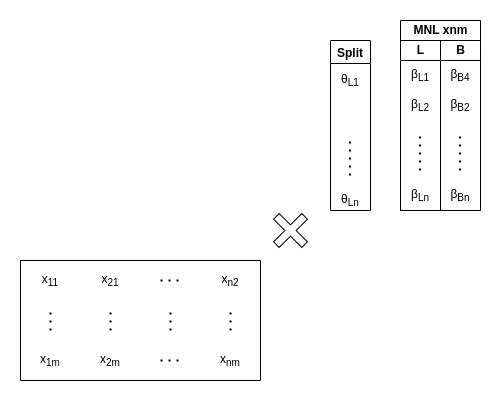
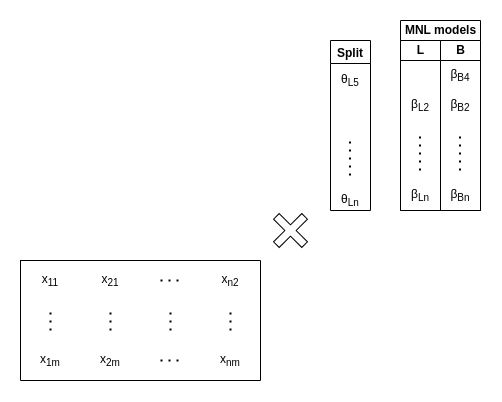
  <mxCell id="0" />
  <mxCell id="1" parent="0" />
- <mxCell id="2" value="MNL xnm" style="swimlane;childLayout=stackLayout;resizeParent=1;resizeParentMax=0;startSize=20;html=1;" vertex="1" parent="1"><mxGeometry x="400" y="20" width="80" height="190" as="geometry"><mxRectangle x="600" y="160" width="110" height="30" as="alternateBounds" /></mxGeometry></mxCell>
+ <mxCell id="2" value="MNL models" style="swimlane;childLayout=stackLayout;resizeParent=1;resizeParentMax=0;startSize=20;html=1;" vertex="1" parent="1"><mxGeometry x="400" y="20" width="80" height="190" as="geometry"><mxRectangle x="600" y="160" width="110" height="30" as="alternateBounds" /></mxGeometry></mxCell>
  <mxCell id="3" value="L" style="swimlane;startSize=20;html=1;" vertex="1" parent="2"><mxGeometry y="20" width="40" height="170" as="geometry" /></mxCell>
- <mxCell id="4" value="β&lt;sub&gt;L1&lt;/sub&gt;" style="text;html=1;strokeColor=none;fillColor=none;align=center;verticalAlign=middle;whiteSpace=wrap;rounded=0;" vertex="1" parent="3"><mxGeometry y="20" width="40" height="30" as="geometry" /></mxCell>
  <mxCell id="5" value="" style="endArrow=none;dashed=1;html=1;dashPattern=1 3;strokeWidth=2;rounded=0;" edge="1" parent="3"><mxGeometry width="50" height="50" relative="1" as="geometry"><mxPoint x="19.5" y="130" as="sourcePoint" /><mxPoint x="19.5" y="90" as="targetPoint" /></mxGeometry></mxCell>
  <mxCell id="6" value="B" style="swimlane;startSize=20;html=1;" vertex="1" parent="2"><mxGeometry x="40" y="20" width="40" height="170" as="geometry" /></mxCell>
  <mxCell id="7" value="β&lt;sub&gt;B4&lt;/sub&gt;" style="text;html=1;strokeColor=none;fillColor=none;align=center;verticalAlign=middle;whiteSpace=wrap;rounded=0;" vertex="1" parent="6"><mxGeometry y="20" width="40" height="30" as="geometry" /></mxCell>
  <mxCell id="8" value="β&lt;sub&gt;L2&lt;/sub&gt;" style="text;html=1;strokeColor=none;fillColor=none;align=center;verticalAlign=middle;whiteSpace=wrap;rounded=0;" vertex="1" parent="6"><mxGeometry x="-40" y="50" width="40" height="30" as="geometry" /></mxCell>
  <mxCell id="9" value="β&lt;sub&gt;B2&lt;/sub&gt;" style="text;html=1;strokeColor=none;fillColor=none;align=center;verticalAlign=middle;whiteSpace=wrap;rounded=0;" vertex="1" parent="6"><mxGeometry y="50" width="40" height="30" as="geometry" /></mxCell>
  <mxCell id="10" value="" style="endArrow=none;dashed=1;html=1;dashPattern=1 3;strokeWidth=2;rounded=0;" edge="1" parent="6"><mxGeometry width="50" height="50" relative="1" as="geometry"><mxPoint x="19.5" y="130" as="sourcePoint" /><mxPoint x="19.5" y="90" as="targetPoint" /></mxGeometry></mxCell>
  <mxCell id="11" value="β&lt;sub&gt;Bn&lt;/sub&gt;" style="text;html=1;strokeColor=none;fillColor=none;align=center;verticalAlign=middle;whiteSpace=wrap;rounded=0;" vertex="1" parent="6"><mxGeometry y="140" width="40" height="30" as="geometry" /></mxCell>
  <mxCell id="12" value="β&lt;sub&gt;Ln&lt;/sub&gt;" style="text;html=1;strokeColor=none;fillColor=none;align=center;verticalAlign=middle;whiteSpace=wrap;rounded=0;" vertex="1" parent="6"><mxGeometry x="-40" y="140" width="40" height="30" as="geometry" /></mxCell>
  <mxCell id="13" value="" style="shape=cross;whiteSpace=wrap;html=1;rotation=45;" vertex="1" parent="1"><mxGeometry x="270" y="210" width="40" height="40" as="geometry" /></mxCell>
  <mxCell id="14" value="" style="shape=table;html=1;whiteSpace=wrap;startSize=0;container=1;collapsible=0;childLayout=tableLayout;columnLines=0;rowLines=0;fontSize=16;strokeColor=default;" vertex="1" parent="1"><mxGeometry x="20" y="260" width="240" height="120" as="geometry" /></mxCell>
  <mxCell id="15" value="" style="shape=tableRow;horizontal=0;startSize=0;swimlaneHead=0;swimlaneBody=0;top=0;left=0;bottom=0;right=0;collapsible=0;dropTarget=0;fillColor=none;points=[[0,0.5],[1,0.5]];portConstraint=eastwest;fontSize=16;strokeColor=inherit;" vertex="1" parent="14"><mxGeometry width="240" height="40" as="geometry" /></mxCell>
  <mxCell id="16" value="x&lt;sub&gt;11&lt;/sub&gt;" style="shape=partialRectangle;html=1;whiteSpace=wrap;connectable=0;fillColor=none;top=0;left=0;bottom=0;right=0;overflow=hidden;fontSize=12;strokeColor=inherit;" vertex="1" parent="15"><mxGeometry width="60" height="40" as="geometry"><mxRectangle width="60" height="40" as="alternateBounds" /></mxGeometry></mxCell>
  <mxCell id="17" value="x&lt;sub&gt;21&lt;/sub&gt;" style="shape=partialRectangle;html=1;whiteSpace=wrap;connectable=0;fillColor=none;top=0;left=0;bottom=0;right=0;overflow=hidden;fontSize=12;strokeColor=inherit;" vertex="1" parent="15"><mxGeometry x="60" width="60" height="40" as="geometry"><mxRectangle width="60" height="40" as="alternateBounds" /></mxGeometry></mxCell>
  <mxCell id="18" value="" style="shape=partialRectangle;html=1;whiteSpace=wrap;connectable=0;fillColor=none;top=0;left=0;bottom=0;right=0;overflow=hidden;fontSize=12;strokeColor=inherit;" vertex="1" parent="15"><mxGeometry x="120" width="60" height="40" as="geometry"><mxRectangle width="60" height="40" as="alternateBounds" /></mxGeometry></mxCell>
  <mxCell id="19" value="x&lt;sub&gt;n2&lt;/sub&gt;" style="shape=partialRectangle;html=1;whiteSpace=wrap;connectable=0;fillColor=none;top=0;left=0;bottom=0;right=0;overflow=hidden;fontSize=12;strokeColor=inherit;" vertex="1" parent="15"><mxGeometry x="180" width="60" height="40" as="geometry"><mxRectangle width="60" height="40" as="alternateBounds" /></mxGeometry></mxCell>
  <mxCell id="20" value="" style="shape=tableRow;horizontal=0;startSize=0;swimlaneHead=0;swimlaneBody=0;top=0;left=0;bottom=0;right=0;collapsible=0;dropTarget=0;fillColor=none;points=[[0,0.5],[1,0.5]];portConstraint=eastwest;fontSize=16;strokeColor=inherit;" vertex="1" parent="14"><mxGeometry y="40" width="240" height="40" as="geometry" /></mxCell>
  <mxCell id="21" style="shape=partialRectangle;html=1;whiteSpace=wrap;connectable=0;fillColor=none;top=0;left=0;bottom=0;right=0;overflow=hidden;fontSize=12;strokeColor=inherit;" vertex="1" parent="20"><mxGeometry width="60" height="40" as="geometry"><mxRectangle width="60" height="40" as="alternateBounds" /></mxGeometry></mxCell>
  <mxCell id="22" value="" style="shape=partialRectangle;html=1;whiteSpace=wrap;connectable=0;fillColor=none;top=0;left=0;bottom=0;right=0;overflow=hidden;fontSize=12;strokeColor=inherit;" vertex="1" parent="20"><mxGeometry x="60" width="60" height="40" as="geometry"><mxRectangle width="60" height="40" as="alternateBounds" /></mxGeometry></mxCell>
  <mxCell id="23" value="" style="shape=partialRectangle;html=1;whiteSpace=wrap;connectable=0;fillColor=none;top=0;left=0;bottom=0;right=0;overflow=hidden;fontSize=12;strokeColor=inherit;" vertex="1" parent="20"><mxGeometry x="120" width="60" height="40" as="geometry"><mxRectangle width="60" height="40" as="alternateBounds" /></mxGeometry></mxCell>
  <mxCell id="24" value="" style="shape=partialRectangle;html=1;whiteSpace=wrap;connectable=0;fillColor=none;top=0;left=0;bottom=0;right=0;overflow=hidden;fontSize=12;strokeColor=inherit;" vertex="1" parent="20"><mxGeometry x="180" width="60" height="40" as="geometry"><mxRectangle width="60" height="40" as="alternateBounds" /></mxGeometry></mxCell>
  <mxCell id="25" value="" style="shape=tableRow;horizontal=0;startSize=0;swimlaneHead=0;swimlaneBody=0;top=0;left=0;bottom=0;right=0;collapsible=0;dropTarget=0;fillColor=none;points=[[0,0.5],[1,0.5]];portConstraint=eastwest;fontSize=16;strokeColor=inherit;" vertex="1" parent="14"><mxGeometry y="80" width="240" height="40" as="geometry" /></mxCell>
  <mxCell id="26" style="shape=partialRectangle;html=1;whiteSpace=wrap;connectable=0;fillColor=none;top=0;left=0;bottom=0;right=0;overflow=hidden;fontSize=12;strokeColor=inherit;" vertex="1" parent="25"><mxGeometry width="60" height="40" as="geometry"><mxRectangle width="60" height="40" as="alternateBounds" /></mxGeometry></mxCell>
  <mxCell id="27" value="" style="shape=partialRectangle;html=1;whiteSpace=wrap;connectable=0;fillColor=none;top=0;left=0;bottom=0;right=0;overflow=hidden;fontSize=12;strokeColor=inherit;" vertex="1" parent="25"><mxGeometry x="60" width="60" height="40" as="geometry"><mxRectangle width="60" height="40" as="alternateBounds" /></mxGeometry></mxCell>
  <mxCell id="28" value="" style="shape=partialRectangle;html=1;whiteSpace=wrap;connectable=0;fillColor=none;top=0;left=0;bottom=0;right=0;overflow=hidden;fontSize=12;strokeColor=inherit;" vertex="1" parent="25"><mxGeometry x="120" width="60" height="40" as="geometry"><mxRectangle width="60" height="40" as="alternateBounds" /></mxGeometry></mxCell>
  <mxCell id="29" value="" style="shape=partialRectangle;html=1;whiteSpace=wrap;connectable=0;fillColor=none;top=0;left=0;bottom=0;right=0;overflow=hidden;fontSize=12;strokeColor=inherit;" vertex="1" parent="25"><mxGeometry x="180" width="60" height="40" as="geometry"><mxRectangle width="60" height="40" as="alternateBounds" /></mxGeometry></mxCell>
  <mxCell id="30" value="" style="endArrow=none;dashed=1;html=1;dashPattern=1 3;strokeWidth=2;rounded=0;" edge="1" parent="1"><mxGeometry width="50" height="50" relative="1" as="geometry"><mxPoint x="160" y="280" as="sourcePoint" /><mxPoint x="180" y="280" as="targetPoint" /></mxGeometry></mxCell>
  <mxCell id="31" value="" style="endArrow=none;dashed=1;html=1;dashPattern=1 3;strokeWidth=2;rounded=0;" edge="1" parent="1"><mxGeometry width="50" height="50" relative="1" as="geometry"><mxPoint x="50" y="330" as="sourcePoint" /><mxPoint x="50" y="310" as="targetPoint" /></mxGeometry></mxCell>
  <mxCell id="32" value="" style="endArrow=none;dashed=1;html=1;dashPattern=1 3;strokeWidth=2;rounded=0;" edge="1" parent="1"><mxGeometry width="50" height="50" relative="1" as="geometry"><mxPoint x="110" y="330" as="sourcePoint" /><mxPoint x="110" y="310" as="targetPoint" /></mxGeometry></mxCell>
  <mxCell id="33" value="" style="endArrow=none;dashed=1;html=1;dashPattern=1 3;strokeWidth=2;rounded=0;" edge="1" parent="1"><mxGeometry width="50" height="50" relative="1" as="geometry"><mxPoint x="170" y="330" as="sourcePoint" /><mxPoint x="170" y="310" as="targetPoint" /></mxGeometry></mxCell>
  <mxCell id="34" value="" style="endArrow=none;dashed=1;html=1;dashPattern=1 3;strokeWidth=2;rounded=0;" edge="1" parent="1"><mxGeometry width="50" height="50" relative="1" as="geometry"><mxPoint x="230" y="330" as="sourcePoint" /><mxPoint x="230" y="310" as="targetPoint" /></mxGeometry></mxCell>
  <mxCell id="35" value="x&lt;sub&gt;1m&lt;/sub&gt;" style="shape=partialRectangle;html=1;whiteSpace=wrap;connectable=0;fillColor=none;top=0;left=0;bottom=0;right=0;overflow=hidden;fontSize=12;strokeColor=inherit;" vertex="1" parent="1"><mxGeometry x="20" y="340" width="60" height="40" as="geometry"><mxRectangle width="60" height="40" as="alternateBounds" /></mxGeometry></mxCell>
  <mxCell id="36" value="x&lt;sub&gt;2m&lt;/sub&gt;" style="shape=partialRectangle;html=1;whiteSpace=wrap;connectable=0;fillColor=none;top=0;left=0;bottom=0;right=0;overflow=hidden;fontSize=12;strokeColor=inherit;" vertex="1" parent="1"><mxGeometry x="80" y="340" width="60" height="40" as="geometry"><mxRectangle width="60" height="40" as="alternateBounds" /></mxGeometry></mxCell>
  <mxCell id="37" value="x&lt;sub&gt;nm&lt;/sub&gt;" style="shape=partialRectangle;html=1;whiteSpace=wrap;connectable=0;fillColor=none;top=0;left=0;bottom=0;right=0;overflow=hidden;fontSize=12;strokeColor=inherit;" vertex="1" parent="1"><mxGeometry x="200" y="340" width="60" height="40" as="geometry"><mxRectangle width="60" height="40" as="alternateBounds" /></mxGeometry></mxCell>
  <mxCell id="38" value="" style="endArrow=none;dashed=1;html=1;dashPattern=1 3;strokeWidth=2;rounded=0;" edge="1" parent="1"><mxGeometry width="50" height="50" relative="1" as="geometry"><mxPoint x="160" y="360" as="sourcePoint" /><mxPoint x="180" y="360" as="targetPoint" /></mxGeometry></mxCell>
  <mxCell id="39" value="Split" style="swimlane;" vertex="1" parent="1"><mxGeometry x="330" y="40" width="40" height="170" as="geometry" /></mxCell>
- <mxCell id="40" value="θ&lt;sub&gt;L1&lt;/sub&gt;" style="text;html=1;strokeColor=none;fillColor=none;align=center;verticalAlign=middle;whiteSpace=wrap;rounded=0;" vertex="1" parent="39"><mxGeometry y="25" width="40" height="30" as="geometry" /></mxCell>
+ <mxCell id="40" value="θ&lt;sub&gt;L5&lt;/sub&gt;" style="text;html=1;strokeColor=none;fillColor=none;align=center;verticalAlign=middle;whiteSpace=wrap;rounded=0;" vertex="1" parent="39"><mxGeometry y="25" width="40" height="30" as="geometry" /></mxCell>
  <mxCell id="41" value="" style="endArrow=none;dashed=1;html=1;dashPattern=1 3;strokeWidth=2;rounded=0;" edge="1" parent="39"><mxGeometry width="50" height="50" relative="1" as="geometry"><mxPoint x="19.5" y="135" as="sourcePoint" /><mxPoint x="19.5" y="95" as="targetPoint" /></mxGeometry></mxCell>
  <mxCell id="42" value="θ&lt;sub&gt;Ln&lt;/sub&gt;" style="text;html=1;strokeColor=none;fillColor=none;align=center;verticalAlign=middle;whiteSpace=wrap;rounded=0;" vertex="1" parent="39"><mxGeometry y="145" width="40" height="30" as="geometry" /></mxCell>
